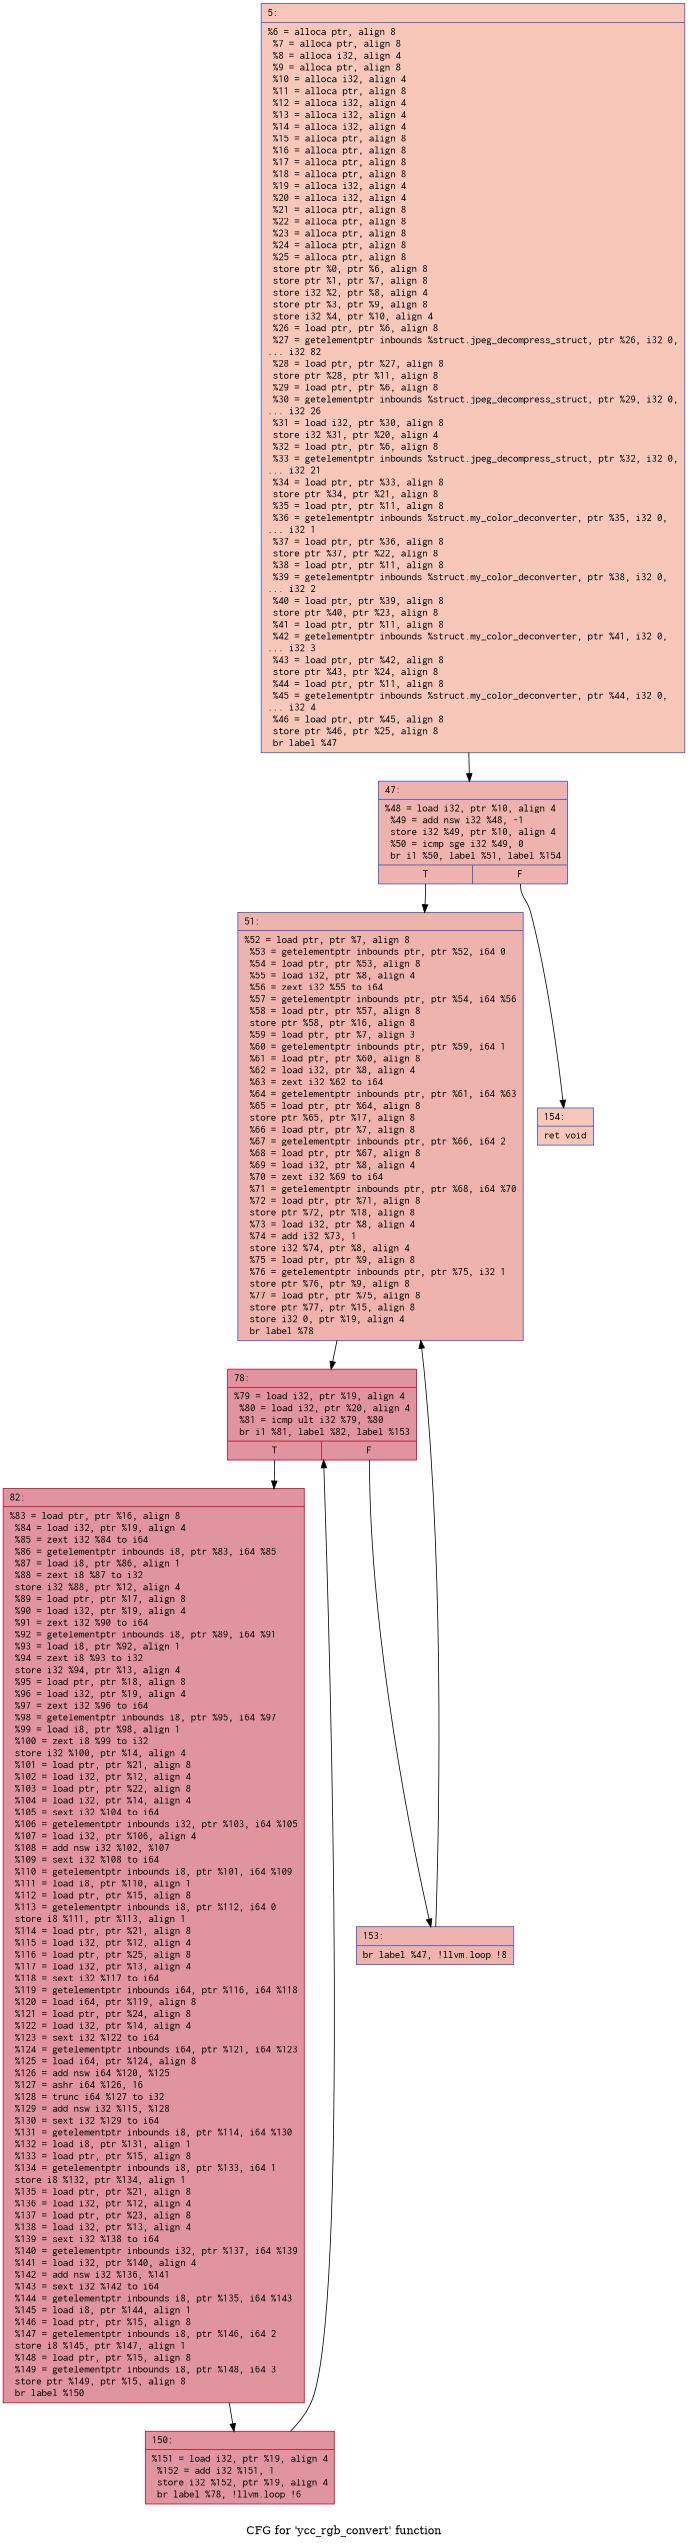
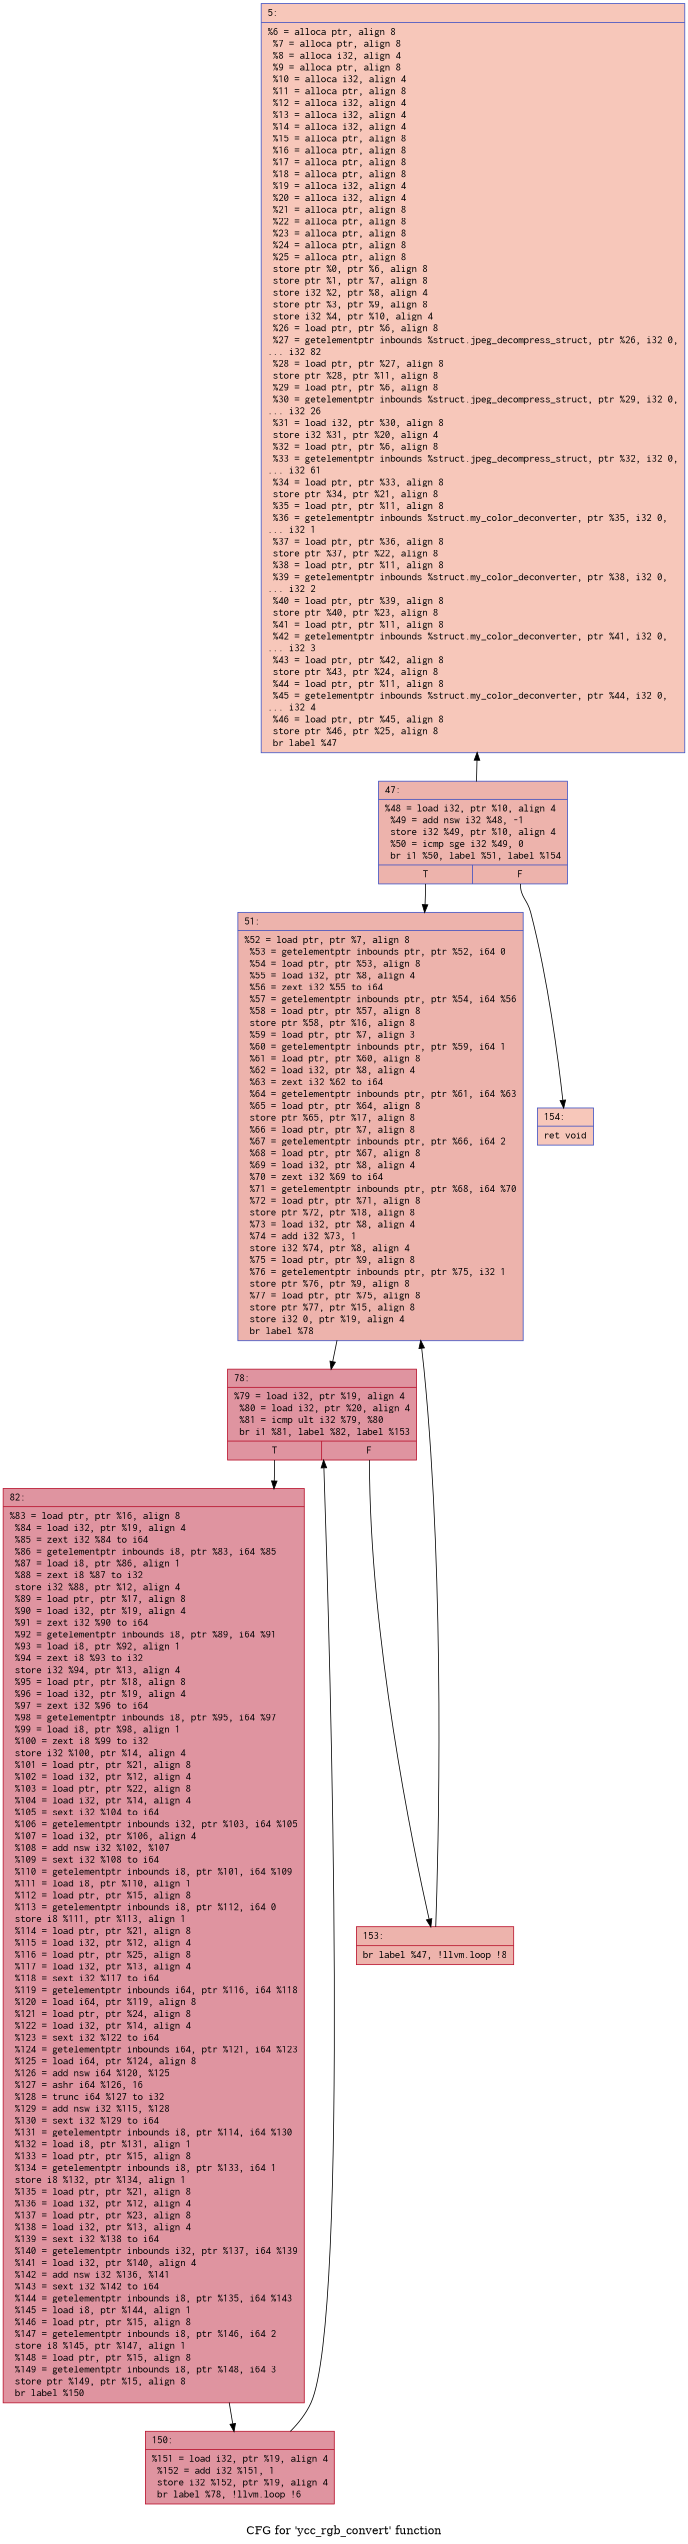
  digraph {
    label="CFG for 'ycc_rgb_convert' function"
    node [color="#3d50c3ff" fillcolor="#d6524470" fontname=Courier shape=record style=filled]
-   n1 [fillcolor="#ec7f6370" label="{5:\l|  %6 = alloca ptr, align 8\l  %7 = alloca ptr, align 8\l  %8 = alloca i32, align 4\l  %9 = alloca ptr, align 8\l  %10 = alloca i32, align 4\l  %11 = alloca ptr, align 8\l  %12 = alloca i32, align 4\l  %13 = alloca i32, align 4\l  %14 = alloca i32, align 4\l  %15 = alloca ptr, align 8\l  %16 = alloca ptr, align 8\l  %17 = alloca ptr, align 8\l  %18 = alloca ptr, align 8\l  %19 = alloca i32, align 4\l  %20 = alloca i32, align 4\l  %21 = alloca ptr, align 8\l  %22 = alloca ptr, align 8\l  %23 = alloca ptr, align 8\l  %24 = alloca ptr, align 8\l  %25 = alloca ptr, align 8\l  store ptr %0, ptr %6, align 8\l  store ptr %1, ptr %7, align 8\l  store i32 %2, ptr %8, align 4\l  store ptr %3, ptr %9, align 8\l  store i32 %4, ptr %10, align 4\l  %26 = load ptr, ptr %6, align 8\l  %27 = getelementptr inbounds %struct.jpeg_decompress_struct, ptr %26, i32 0,\l... i32 82\l  %28 = load ptr, ptr %27, align 8\l  store ptr %28, ptr %11, align 8\l  %29 = load ptr, ptr %6, align 8\l  %30 = getelementptr inbounds %struct.jpeg_decompress_struct, ptr %29, i32 0,\l... i32 26\l  %31 = load i32, ptr %30, align 8\l  store i32 %31, ptr %20, align 4\l  %32 = load ptr, ptr %6, align 8\l  %33 = getelementptr inbounds %struct.jpeg_decompress_struct, ptr %32, i32 0,\l... i32 21\l  %34 = load ptr, ptr %33, align 8\l  store ptr %34, ptr %21, align 8\l  %35 = load ptr, ptr %11, align 8\l  %36 = getelementptr inbounds %struct.my_color_deconverter, ptr %35, i32 0,\l... i32 1\l  %37 = load ptr, ptr %36, align 8\l  store ptr %37, ptr %22, align 8\l  %38 = load ptr, ptr %11, align 8\l  %39 = getelementptr inbounds %struct.my_color_deconverter, ptr %38, i32 0,\l... i32 2\l  %40 = load ptr, ptr %39, align 8\l  store ptr %40, ptr %23, align 8\l  %41 = load ptr, ptr %11, align 8\l  %42 = getelementptr inbounds %struct.my_color_deconverter, ptr %41, i32 0,\l... i32 3\l  %43 = load ptr, ptr %42, align 8\l  store ptr %43, ptr %24, align 8\l  %44 = load ptr, ptr %11, align 8\l  %45 = getelementptr inbounds %struct.my_color_deconverter, ptr %44, i32 0,\l... i32 4\l  %46 = load ptr, ptr %45, align 8\l  store ptr %46, ptr %25, align 8\l  br label %47\l}"]
+   n1 [fillcolor="#ec7f6370" label="{5:\l|  %6 = alloca ptr, align 8\l  %7 = alloca ptr, align 8\l  %8 = alloca i32, align 4\l  %9 = alloca ptr, align 8\l  %10 = alloca i32, align 4\l  %11 = alloca ptr, align 8\l  %12 = alloca i32, align 4\l  %13 = alloca i32, align 4\l  %14 = alloca i32, align 4\l  %15 = alloca ptr, align 8\l  %16 = alloca ptr, align 8\l  %17 = alloca ptr, align 8\l  %18 = alloca ptr, align 8\l  %19 = alloca i32, align 4\l  %20 = alloca i32, align 4\l  %21 = alloca ptr, align 8\l  %22 = alloca ptr, align 8\l  %23 = alloca ptr, align 8\l  %24 = alloca ptr, align 8\l  %25 = alloca ptr, align 8\l  store ptr %0, ptr %6, align 8\l  store ptr %1, ptr %7, align 8\l  store i32 %2, ptr %8, align 4\l  store ptr %3, ptr %9, align 8\l  store i32 %4, ptr %10, align 4\l  %26 = load ptr, ptr %6, align 8\l  %27 = getelementptr inbounds %struct.jpeg_decompress_struct, ptr %26, i32 0,\l... i32 82\l  %28 = load ptr, ptr %27, align 8\l  store ptr %28, ptr %11, align 8\l  %29 = load ptr, ptr %6, align 8\l  %30 = getelementptr inbounds %struct.jpeg_decompress_struct, ptr %29, i32 0,\l... i32 26\l  %31 = load i32, ptr %30, align 8\l  store i32 %31, ptr %20, align 4\l  %32 = load ptr, ptr %6, align 8\l  %33 = getelementptr inbounds %struct.jpeg_decompress_struct, ptr %32, i32 0,\l... i32 61\l  %34 = load ptr, ptr %33, align 8\l  store ptr %34, ptr %21, align 8\l  %35 = load ptr, ptr %11, align 8\l  %36 = getelementptr inbounds %struct.my_color_deconverter, ptr %35, i32 0,\l... i32 1\l  %37 = load ptr, ptr %36, align 8\l  store ptr %37, ptr %22, align 8\l  %38 = load ptr, ptr %11, align 8\l  %39 = getelementptr inbounds %struct.my_color_deconverter, ptr %38, i32 0,\l... i32 2\l  %40 = load ptr, ptr %39, align 8\l  store ptr %40, ptr %23, align 8\l  %41 = load ptr, ptr %11, align 8\l  %42 = getelementptr inbounds %struct.my_color_deconverter, ptr %41, i32 0,\l... i32 3\l  %43 = load ptr, ptr %42, align 8\l  store ptr %43, ptr %24, align 8\l  %44 = load ptr, ptr %11, align 8\l  %45 = getelementptr inbounds %struct.my_color_deconverter, ptr %44, i32 0,\l... i32 4\l  %46 = load ptr, ptr %45, align 8\l  store ptr %46, ptr %25, align 8\l  br label %47\l}"]
    n2 [label="{47:\l|  %48 = load i32, ptr %10, align 4\l  %49 = add nsw i32 %48, -1\l  store i32 %49, ptr %10, align 4\l  %50 = icmp sge i32 %49, 0\l  br i1 %50, label %51, label %154\l|{<s0>T|<s1>F}}"]
    n3 [label="{51:\l|  %52 = load ptr, ptr %7, align 8\l  %53 = getelementptr inbounds ptr, ptr %52, i64 0\l  %54 = load ptr, ptr %53, align 8\l  %55 = load i32, ptr %8, align 4\l  %56 = zext i32 %55 to i64\l  %57 = getelementptr inbounds ptr, ptr %54, i64 %56\l  %58 = load ptr, ptr %57, align 8\l  store ptr %58, ptr %16, align 8\l  %59 = load ptr, ptr %7, align 3\l  %60 = getelementptr inbounds ptr, ptr %59, i64 1\l  %61 = load ptr, ptr %60, align 8\l  %62 = load i32, ptr %8, align 4\l  %63 = zext i32 %62 to i64\l  %64 = getelementptr inbounds ptr, ptr %61, i64 %63\l  %65 = load ptr, ptr %64, align 8\l  store ptr %65, ptr %17, align 8\l  %66 = load ptr, ptr %7, align 8\l  %67 = getelementptr inbounds ptr, ptr %66, i64 2\l  %68 = load ptr, ptr %67, align 8\l  %69 = load i32, ptr %8, align 4\l  %70 = zext i32 %69 to i64\l  %71 = getelementptr inbounds ptr, ptr %68, i64 %70\l  %72 = load ptr, ptr %71, align 8\l  store ptr %72, ptr %18, align 8\l  %73 = load i32, ptr %8, align 4\l  %74 = add i32 %73, 1\l  store i32 %74, ptr %8, align 4\l  %75 = load ptr, ptr %9, align 8\l  %76 = getelementptr inbounds ptr, ptr %75, i32 1\l  store ptr %76, ptr %9, align 8\l  %77 = load ptr, ptr %75, align 8\l  store ptr %77, ptr %15, align 8\l  store i32 0, ptr %19, align 4\l  br label %78\l}"]
    n4 [fillcolor="#ec7f6370" label="{154:\l|  ret void\l}"]
    n5 [color="#b70d28ff" fillcolor="#b70d2870" label="{78:\l|  %79 = load i32, ptr %19, align 4\l  %80 = load i32, ptr %20, align 4\l  %81 = icmp ult i32 %79, %80\l  br i1 %81, label %82, label %153\l|{<s0>T|<s1>F}}"]
    n6 [color="#b70d28ff" fillcolor="#b70d2870" label="{82:\l|  %83 = load ptr, ptr %16, align 8\l  %84 = load i32, ptr %19, align 4\l  %85 = zext i32 %84 to i64\l  %86 = getelementptr inbounds i8, ptr %83, i64 %85\l  %87 = load i8, ptr %86, align 1\l  %88 = zext i8 %87 to i32\l  store i32 %88, ptr %12, align 4\l  %89 = load ptr, ptr %17, align 8\l  %90 = load i32, ptr %19, align 4\l  %91 = zext i32 %90 to i64\l  %92 = getelementptr inbounds i8, ptr %89, i64 %91\l  %93 = load i8, ptr %92, align 1\l  %94 = zext i8 %93 to i32\l  store i32 %94, ptr %13, align 4\l  %95 = load ptr, ptr %18, align 8\l  %96 = load i32, ptr %19, align 4\l  %97 = zext i32 %96 to i64\l  %98 = getelementptr inbounds i8, ptr %95, i64 %97\l  %99 = load i8, ptr %98, align 1\l  %100 = zext i8 %99 to i32\l  store i32 %100, ptr %14, align 4\l  %101 = load ptr, ptr %21, align 8\l  %102 = load i32, ptr %12, align 4\l  %103 = load ptr, ptr %22, align 8\l  %104 = load i32, ptr %14, align 4\l  %105 = sext i32 %104 to i64\l  %106 = getelementptr inbounds i32, ptr %103, i64 %105\l  %107 = load i32, ptr %106, align 4\l  %108 = add nsw i32 %102, %107\l  %109 = sext i32 %108 to i64\l  %110 = getelementptr inbounds i8, ptr %101, i64 %109\l  %111 = load i8, ptr %110, align 1\l  %112 = load ptr, ptr %15, align 8\l  %113 = getelementptr inbounds i8, ptr %112, i64 0\l  store i8 %111, ptr %113, align 1\l  %114 = load ptr, ptr %21, align 8\l  %115 = load i32, ptr %12, align 4\l  %116 = load ptr, ptr %25, align 8\l  %117 = load i32, ptr %13, align 4\l  %118 = sext i32 %117 to i64\l  %119 = getelementptr inbounds i64, ptr %116, i64 %118\l  %120 = load i64, ptr %119, align 8\l  %121 = load ptr, ptr %24, align 8\l  %122 = load i32, ptr %14, align 4\l  %123 = sext i32 %122 to i64\l  %124 = getelementptr inbounds i64, ptr %121, i64 %123\l  %125 = load i64, ptr %124, align 8\l  %126 = add nsw i64 %120, %125\l  %127 = ashr i64 %126, 16\l  %128 = trunc i64 %127 to i32\l  %129 = add nsw i32 %115, %128\l  %130 = sext i32 %129 to i64\l  %131 = getelementptr inbounds i8, ptr %114, i64 %130\l  %132 = load i8, ptr %131, align 1\l  %133 = load ptr, ptr %15, align 8\l  %134 = getelementptr inbounds i8, ptr %133, i64 1\l  store i8 %132, ptr %134, align 1\l  %135 = load ptr, ptr %21, align 8\l  %136 = load i32, ptr %12, align 4\l  %137 = load ptr, ptr %23, align 8\l  %138 = load i32, ptr %13, align 4\l  %139 = sext i32 %138 to i64\l  %140 = getelementptr inbounds i32, ptr %137, i64 %139\l  %141 = load i32, ptr %140, align 4\l  %142 = add nsw i32 %136, %141\l  %143 = sext i32 %142 to i64\l  %144 = getelementptr inbounds i8, ptr %135, i64 %143\l  %145 = load i8, ptr %144, align 1\l  %146 = load ptr, ptr %15, align 8\l  %147 = getelementptr inbounds i8, ptr %146, i64 2\l  store i8 %145, ptr %147, align 1\l  %148 = load ptr, ptr %15, align 8\l  %149 = getelementptr inbounds i8, ptr %148, i64 3\l  store ptr %149, ptr %15, align 8\l  br label %150\l}"]
-   n7 [label="{153:\l|  br label %47, !llvm.loop !8\l}"]
+   n7 [color="#b70d28ff" label="{153:\l|  br label %47, !llvm.loop !8\l}"]
    n8 [color="#b70d28ff" fillcolor="#b70d2870" label="{150:\l|  %151 = load i32, ptr %19, align 4\l  %152 = add i32 %151, 1\l  store i32 %152, ptr %19, align 4\l  br label %78, !llvm.loop !6\l}"]
-   n1 -> n2
+   n2 -> n1
    n2 -> n3 [tailport=s0]
    n2 -> n4 [tailport=s1]
    n3 -> n5
    n5 -> n6 [tailport=s0]
    n5 -> n7 [tailport=s1]
    n6 -> n8
    n7 -> n3
    n8 -> n5
  }
